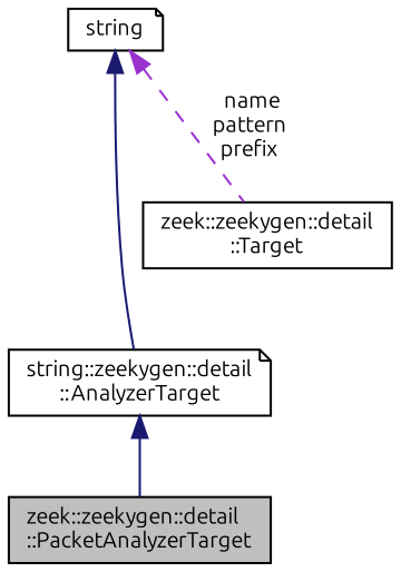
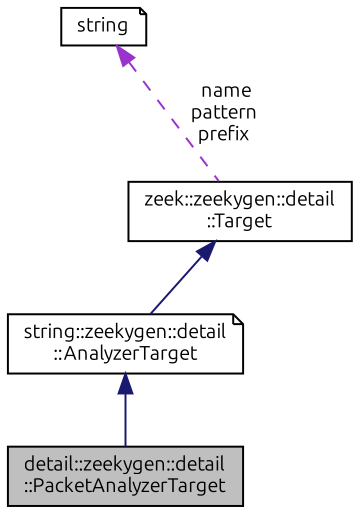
  digraph {
    fontname=Ubuntu
    node [color=black fillcolor=white fontname=Ubuntu fontsize=10 shape=box style=filled]
    edge [color=midnightblue dir=back fontname=Ubuntu fontsize=10 labelfontname=Helvetica labelfontsize=10 style=solid]
-   n1 [fillcolor=grey75 fontcolor=black height=0.2 label="zeek::zeekygen::detail\l::PacketAnalyzerTarget" width=0.4]
+   n1 [fillcolor=grey75 fontcolor=black height=0.2 label="detail::zeekygen::detail\l::PacketAnalyzerTarget" width=0.4]
    n2 [height=0.2 label="string::zeekygen::detail\l::AnalyzerTarget" shape=note width=0.4]
    n3 [height=0.2 label="zeek::zeekygen::detail\l::Target" width=0.4]
    n4 [height=0.2 label=string shape=note width=0.4]
    n2 -> n1
-   n4 -> n2
+   n3 -> n2
    n4 -> n3 [color=darkorchid3 label=" name\npattern\nprefix" style=dashed]
  }
